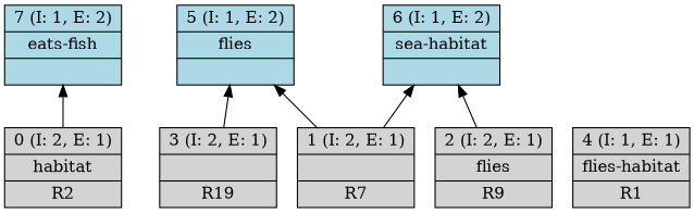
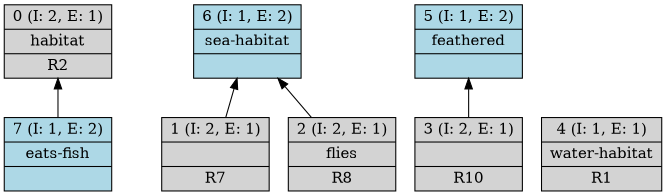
  digraph {
    rankdir=BT
    node [shape=record style=filled]
    n1 [label="{0 (I: 2, E: 1)|habitat\n|R2\n}"]
    n2 [fillcolor=lightblue label="{7 (I: 1, E: 2)|eats-fish\n|}"]
    n3 [label="{1 (I: 2, E: 1)||R7\n}"]
-   n4 [fillcolor=lightblue label="{5 (I: 1, E: 2)|flies\n|}"]
+   n4 [fillcolor=lightblue label="{5 (I: 1, E: 2)|feathered\n|}"]
    n5 [fillcolor=lightblue label="{6 (I: 1, E: 2)|sea-habitat\n|}"]
-   n6 [label="{2 (I: 2, E: 1)|flies\n|R9\n}"]
-   n7 [label="{3 (I: 2, E: 1)||R19\n}"]
-   n8 [label="{4 (I: 1, E: 1)|flies-habitat\n|R1\n}"]
-   n1 -> n2
-   n3 -> n4
+   n6 [label="{2 (I: 2, E: 1)|flies\n|R8\n}"]
+   n7 [label="{3 (I: 2, E: 1)||R10\n}"]
+   n8 [label="{4 (I: 1, E: 1)|water-habitat\n|R1\n}"]
+   n2 -> n1
    n3 -> n5
    n6 -> n5
    n7 -> n4
  }
